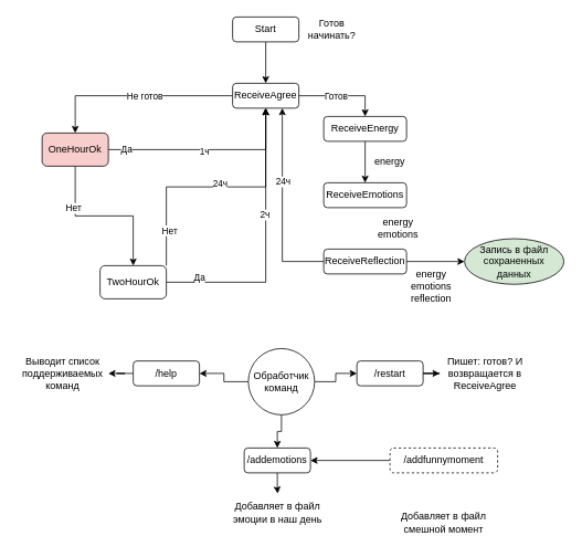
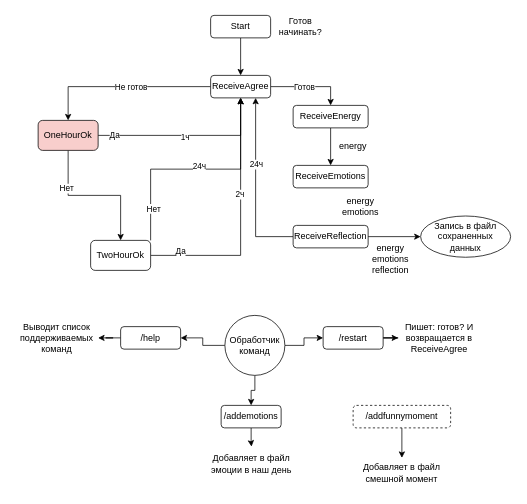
  <mxCell id="0" />
  <mxCell id="1" parent="0" />
  <mxCell id="2" style="edgeStyle=orthogonalEdgeStyle;rounded=0;orthogonalLoop=1;jettySize=auto;html=1;entryX=0.5;entryY=0;entryDx=0;entryDy=0;" parent="1" source="6" target="16" edge="1"><mxGeometry relative="1" as="geometry" /></mxCell>
  <mxCell id="3" value="Готов" style="edgeLabel;html=1;align=center;verticalAlign=middle;resizable=0;points=[];" parent="2" vertex="1" connectable="0"><mxGeometry x="-0.162" relative="1" as="geometry"><mxPoint as="offset" /></mxGeometry></mxCell>
  <mxCell id="4" style="edgeStyle=orthogonalEdgeStyle;rounded=0;orthogonalLoop=1;jettySize=auto;html=1;entryX=0.5;entryY=0;entryDx=0;entryDy=0;" parent="1" source="6" target="14" edge="1"><mxGeometry relative="1" as="geometry" /></mxCell>
  <mxCell id="5" value="Не готов" style="edgeLabel;html=1;align=center;verticalAlign=middle;resizable=0;points=[];" parent="4" vertex="1" connectable="0"><mxGeometry x="0.029" y="1" relative="1" as="geometry"><mxPoint x="14" y="-1" as="offset" /></mxGeometry></mxCell>
  <mxCell id="6" value="ReceiveAgree" style="rounded=1;whiteSpace=wrap;html=1;" parent="1" vertex="1"><mxGeometry x="280" y="100" width="80" height="30" as="geometry" /></mxCell>
  <mxCell id="7" style="edgeStyle=orthogonalEdgeStyle;rounded=0;orthogonalLoop=1;jettySize=auto;html=1;entryX=0.5;entryY=0;entryDx=0;entryDy=0;" parent="1" source="8" target="6" edge="1"><mxGeometry relative="1" as="geometry" /></mxCell>
  <mxCell id="8" value="Start" style="rounded=1;whiteSpace=wrap;html=1;" parent="1" vertex="1"><mxGeometry x="280" y="20" width="80" height="30" as="geometry" /></mxCell>
  <mxCell id="9" style="edgeStyle=orthogonalEdgeStyle;rounded=0;orthogonalLoop=1;jettySize=auto;html=1;entryX=0.5;entryY=0;entryDx=0;entryDy=0;" parent="1" source="14" target="30" edge="1"><mxGeometry relative="1" as="geometry" /></mxCell>
  <mxCell id="10" value="Нет" style="edgeLabel;html=1;align=center;verticalAlign=middle;resizable=0;points=[];" parent="9" vertex="1" connectable="0"><mxGeometry x="-0.474" y="-3" relative="1" as="geometry"><mxPoint as="offset" /></mxGeometry></mxCell>
  <mxCell id="11" style="edgeStyle=orthogonalEdgeStyle;rounded=0;orthogonalLoop=1;jettySize=auto;html=1;entryX=0.5;entryY=1;entryDx=0;entryDy=0;" parent="1" source="14" target="6" edge="1"><mxGeometry relative="1" as="geometry" /></mxCell>
  <mxCell id="12" value="Да" style="edgeLabel;html=1;align=center;verticalAlign=middle;resizable=0;points=[];" parent="11" vertex="1" connectable="0"><mxGeometry x="-0.821" y="1" relative="1" as="geometry"><mxPoint as="offset" /></mxGeometry></mxCell>
  <mxCell id="13" value="1ч" style="edgeLabel;html=1;align=center;verticalAlign=middle;resizable=0;points=[];" parent="11" vertex="1" connectable="0"><mxGeometry x="-0.038" y="-1" relative="1" as="geometry"><mxPoint as="offset" /></mxGeometry></mxCell>
  <mxCell id="14" value="OneHourOk" style="rounded=1;whiteSpace=wrap;html=1;fillColor=#f8cecc;" parent="1" vertex="1"><mxGeometry x="50" y="160" width="80" height="40" as="geometry" /></mxCell>
  <mxCell id="15" style="edgeStyle=orthogonalEdgeStyle;rounded=0;orthogonalLoop=1;jettySize=auto;html=1;entryX=0.5;entryY=0;entryDx=0;entryDy=0;" parent="1" source="16" target="19" edge="1"><mxGeometry relative="1" as="geometry" /></mxCell>
  <mxCell id="16" value="ReceiveEnergy" style="rounded=1;whiteSpace=wrap;html=1;" parent="1" vertex="1"><mxGeometry x="390" y="140" width="100" height="30" as="geometry" /></mxCell>
  <mxCell id="17" value="Готов начинать?" style="text;html=1;align=center;verticalAlign=middle;whiteSpace=wrap;rounded=0;" parent="1" vertex="1"><mxGeometry x="370" y="20" width="60" height="30" as="geometry" /></mxCell>
  <mxCell id="18" value="energy" style="text;html=1;align=center;verticalAlign=middle;whiteSpace=wrap;rounded=0;" parent="1" vertex="1"><mxGeometry x="440" y="180" width="60" height="30" as="geometry" /></mxCell>
  <mxCell id="19" value="ReceiveEmotions" style="rounded=1;whiteSpace=wrap;html=1;" parent="1" vertex="1"><mxGeometry x="390" y="220" width="100" height="30" as="geometry" /></mxCell>
  <mxCell id="20" value="energy&lt;br&gt;emotions" style="text;html=1;align=center;verticalAlign=middle;whiteSpace=wrap;rounded=0;" parent="1" vertex="1"><mxGeometry x="450" y="260" width="60" height="30" as="geometry" /></mxCell>
  <mxCell id="21" style="edgeStyle=orthogonalEdgeStyle;rounded=0;orthogonalLoop=1;jettySize=auto;html=1;entryX=0.75;entryY=1;entryDx=0;entryDy=0;" parent="1" source="24" target="6" edge="1"><mxGeometry relative="1" as="geometry" /></mxCell>
  <mxCell id="22" value="24ч" style="edgeLabel;html=1;align=center;verticalAlign=middle;resizable=0;points=[];" parent="21" vertex="1" connectable="0"><mxGeometry x="0.251" relative="1" as="geometry"><mxPoint as="offset" /></mxGeometry></mxCell>
  <mxCell id="23" style="edgeStyle=orthogonalEdgeStyle;rounded=0;orthogonalLoop=1;jettySize=auto;html=1;entryX=0;entryY=0.5;entryDx=0;entryDy=0;" parent="1" source="24" target="31" edge="1"><mxGeometry relative="1" as="geometry" /></mxCell>
  <mxCell id="24" value="ReceiveReflection" style="rounded=1;whiteSpace=wrap;html=1;" parent="1" vertex="1"><mxGeometry x="390" y="300" width="100" height="30" as="geometry" /></mxCell>
  <mxCell id="25" style="edgeStyle=orthogonalEdgeStyle;rounded=0;orthogonalLoop=1;jettySize=auto;html=1;exitX=1;exitY=0;exitDx=0;exitDy=0;entryX=0.5;entryY=1;entryDx=0;entryDy=0;" parent="1" source="30" target="6" edge="1"><mxGeometry relative="1" as="geometry" /></mxCell>
  <mxCell id="26" value="24ч" style="edgeLabel;html=1;align=center;verticalAlign=middle;resizable=0;points=[];" parent="25" vertex="1" connectable="0"><mxGeometry x="-0.2" y="-3" relative="1" as="geometry"><mxPoint x="35" y="-8" as="offset" /></mxGeometry></mxCell>
  <mxCell id="27" value="Нет" style="edgeLabel;html=1;align=center;verticalAlign=middle;resizable=0;points=[];" parent="25" vertex="1" connectable="0"><mxGeometry x="-0.72" y="-3" relative="1" as="geometry"><mxPoint as="offset" /></mxGeometry></mxCell>
  <mxCell id="28" value="Да" style="edgeStyle=orthogonalEdgeStyle;rounded=0;orthogonalLoop=1;jettySize=auto;html=1;entryX=0.5;entryY=1;entryDx=0;entryDy=0;" parent="1" source="30" target="6" edge="1"><mxGeometry x="-0.758" y="5" relative="1" as="geometry"><mxPoint as="offset" /></mxGeometry></mxCell>
  <mxCell id="29" value="2ч" style="edgeLabel;html=1;align=center;verticalAlign=middle;resizable=0;points=[];" parent="28" vertex="1" connectable="0"><mxGeometry x="0.224" y="2" relative="1" as="geometry"><mxPoint as="offset" /></mxGeometry></mxCell>
  <mxCell id="30" value="TwoHourOk" style="rounded=1;whiteSpace=wrap;html=1;" parent="1" vertex="1"><mxGeometry x="120" y="320" width="80" height="40" as="geometry" /></mxCell>
- <mxCell id="31" value="Запись в файл сохраненных данных" style="ellipse;whiteSpace=wrap;html=1;fillColor=#d5e8d4;" parent="1" vertex="1"><mxGeometry x="560" y="287.5" width="120" height="55" as="geometry" /></mxCell>
+ <mxCell id="31" value="Запись в файл сохраненных данных" style="ellipse;whiteSpace=wrap;html=1;" parent="1" vertex="1"><mxGeometry x="560" y="287.5" width="120" height="55" as="geometry" /></mxCell>
  <mxCell id="32" value="energy&lt;br&gt;emotions&lt;br&gt;reflection" style="text;html=1;align=center;verticalAlign=middle;whiteSpace=wrap;rounded=0;" parent="1" vertex="1"><mxGeometry x="490" y="330" width="60" height="30" as="geometry" /></mxCell>
  <mxCell id="33" style="edgeStyle=orthogonalEdgeStyle;rounded=0;orthogonalLoop=1;jettySize=auto;html=1;entryX=1;entryY=0.5;entryDx=0;entryDy=0;" parent="1" source="36" target="38" edge="1"><mxGeometry relative="1" as="geometry" /></mxCell>
  <mxCell id="34" style="edgeStyle=orthogonalEdgeStyle;rounded=0;orthogonalLoop=1;jettySize=auto;html=1;entryX=0;entryY=0.5;entryDx=0;entryDy=0;" parent="1" source="36" target="40" edge="1"><mxGeometry relative="1" as="geometry" /></mxCell>
  <mxCell id="35" style="edgeStyle=orthogonalEdgeStyle;rounded=0;orthogonalLoop=1;jettySize=auto;html=1;" parent="1" source="36" target="42" edge="1"><mxGeometry relative="1" as="geometry" /></mxCell>
  <mxCell id="36" value="Обработчик команд" style="ellipse;whiteSpace=wrap;html=1;aspect=fixed;" parent="1" vertex="1"><mxGeometry x="299" y="420" width="80" height="80" as="geometry" /></mxCell>
  <mxCell id="37" style="edgeStyle=orthogonalEdgeStyle;rounded=0;orthogonalLoop=1;jettySize=auto;html=1;entryX=1;entryY=0.5;entryDx=0;entryDy=0;" parent="1" source="38" target="46" edge="1"><mxGeometry relative="1" as="geometry" /></mxCell>
  <mxCell id="38" value="/help" style="rounded=1;whiteSpace=wrap;html=1;" parent="1" vertex="1"><mxGeometry x="160" y="435" width="80" height="30" as="geometry" /></mxCell>
  <mxCell id="39" style="edgeStyle=orthogonalEdgeStyle;rounded=0;orthogonalLoop=1;jettySize=auto;html=1;" parent="1" source="40" target="45" edge="1"><mxGeometry relative="1" as="geometry" /></mxCell>
  <mxCell id="40" value="/restart" style="rounded=1;whiteSpace=wrap;html=1;" parent="1" vertex="1"><mxGeometry x="430" y="435" width="80" height="30" as="geometry" /></mxCell>
  <mxCell id="41" style="edgeStyle=orthogonalEdgeStyle;rounded=0;orthogonalLoop=1;jettySize=auto;html=1;entryX=0.5;entryY=0;entryDx=0;entryDy=0;" parent="1" source="42" target="47" edge="1"><mxGeometry relative="1" as="geometry" /></mxCell>
  <mxCell id="42" value="/addemotions" style="rounded=1;whiteSpace=wrap;html=1;" parent="1" vertex="1"><mxGeometry x="294" y="540" width="80" height="30" as="geometry" /></mxCell>
- <mxCell id="43" style="edgeStyle=orthogonalEdgeStyle;rounded=0;orthogonalLoop=1;jettySize=auto;html=1;" parent="1" source="44" target="42" edge="1"><mxGeometry relative="1" as="geometry" /></mxCell>
+ <mxCell id="43" style="edgeStyle=orthogonalEdgeStyle;rounded=0;orthogonalLoop=1;jettySize=auto;html=1;entryX=0.5;entryY=0;entryDx=0;entryDy=0;" parent="1" source="44" target="48" edge="1"><mxGeometry relative="1" as="geometry" /></mxCell>
  <mxCell id="44" value="/addfunnymoment" style="rounded=1;whiteSpace=wrap;html=1;dashed=1;" parent="1" vertex="1"><mxGeometry x="470" y="540" width="130" height="30" as="geometry" /></mxCell>
  <mxCell id="45" value="Пишет: готов? И возвращается в ReceiveAgree" style="text;html=1;align=center;verticalAlign=middle;whiteSpace=wrap;rounded=0;" parent="1" vertex="1"><mxGeometry x="530" y="410" width="110" height="80" as="geometry" /></mxCell>
  <mxCell id="46" value="Выводит список поддерживаемых команд" style="text;html=1;align=center;verticalAlign=middle;whiteSpace=wrap;rounded=0;" parent="1" vertex="1"><mxGeometry x="20" y="410" width="110" height="80" as="geometry" /></mxCell>
  <mxCell id="47" value="Добавляет в файл эмоции в наш день" style="text;html=1;align=center;verticalAlign=middle;whiteSpace=wrap;rounded=0;" parent="1" vertex="1"><mxGeometry x="279" y="595" width="111" height="45" as="geometry" /></mxCell>
  <mxCell id="48" value="Добавляет в файл смешной момент" style="text;html=1;align=center;verticalAlign=middle;whiteSpace=wrap;rounded=0;" parent="1" vertex="1"><mxGeometry x="480" y="610" width="110" height="40" as="geometry" /></mxCell>
